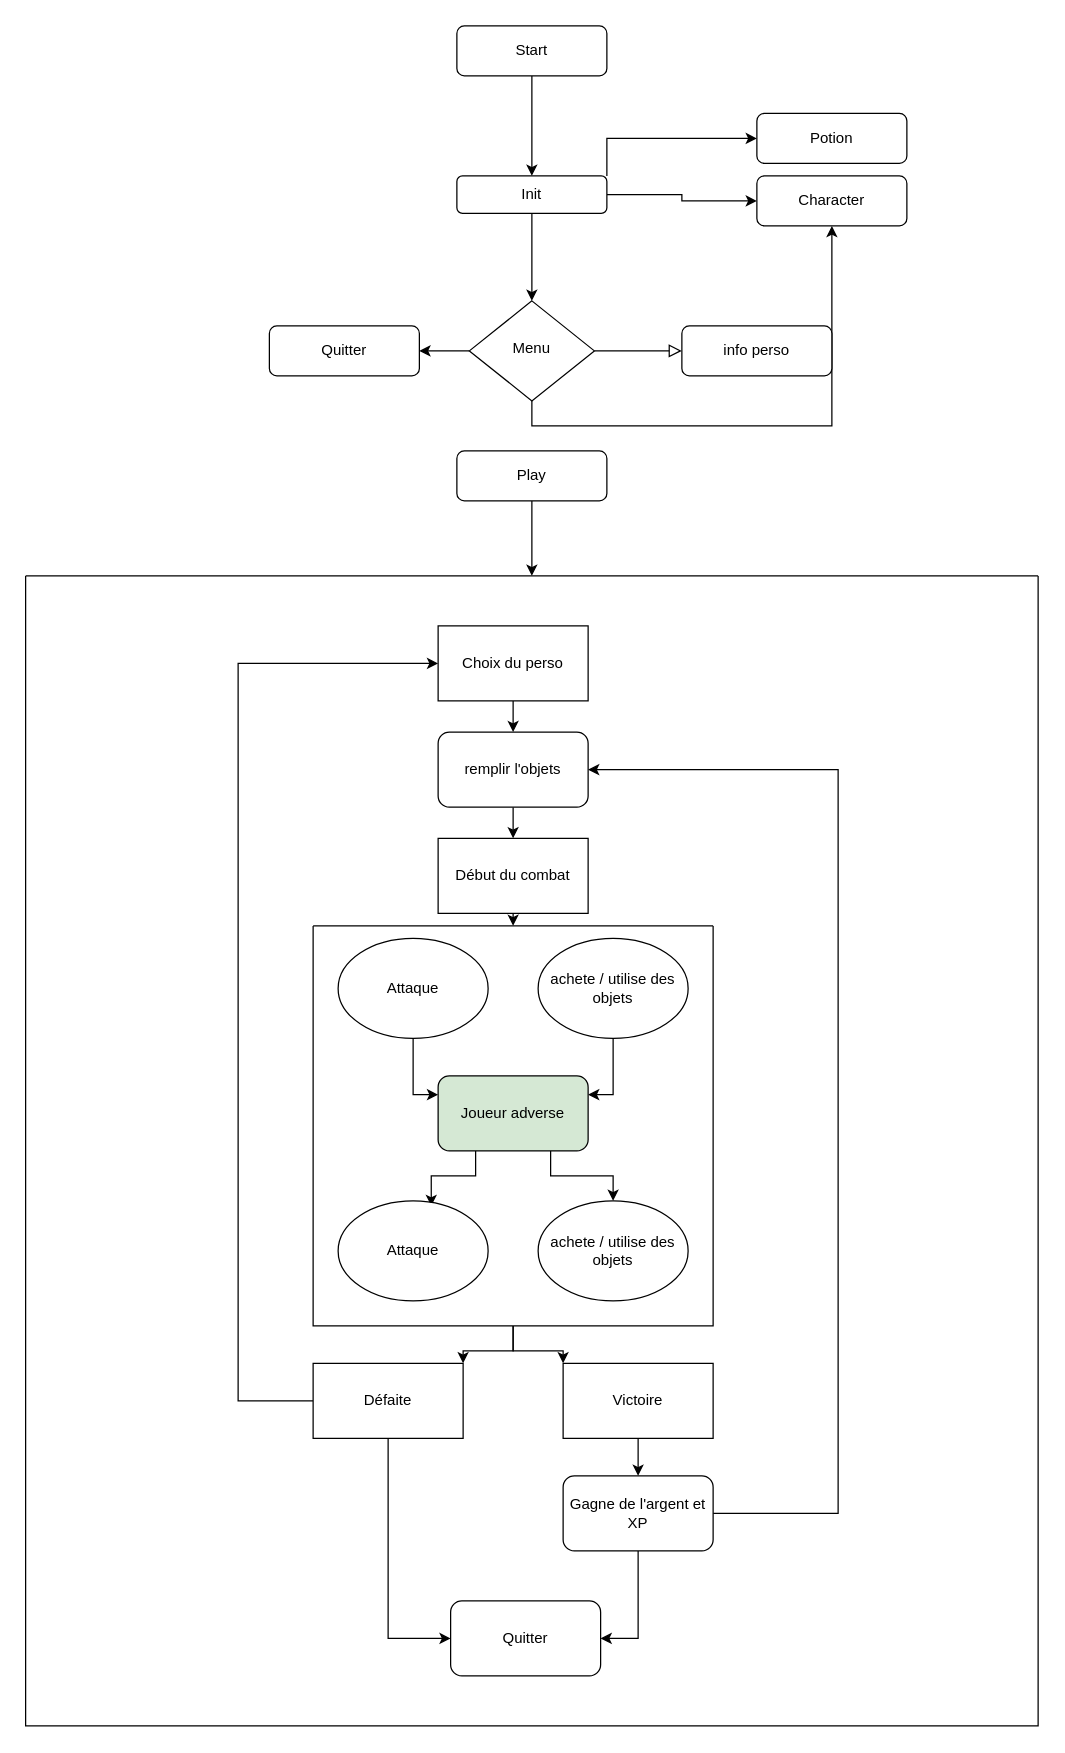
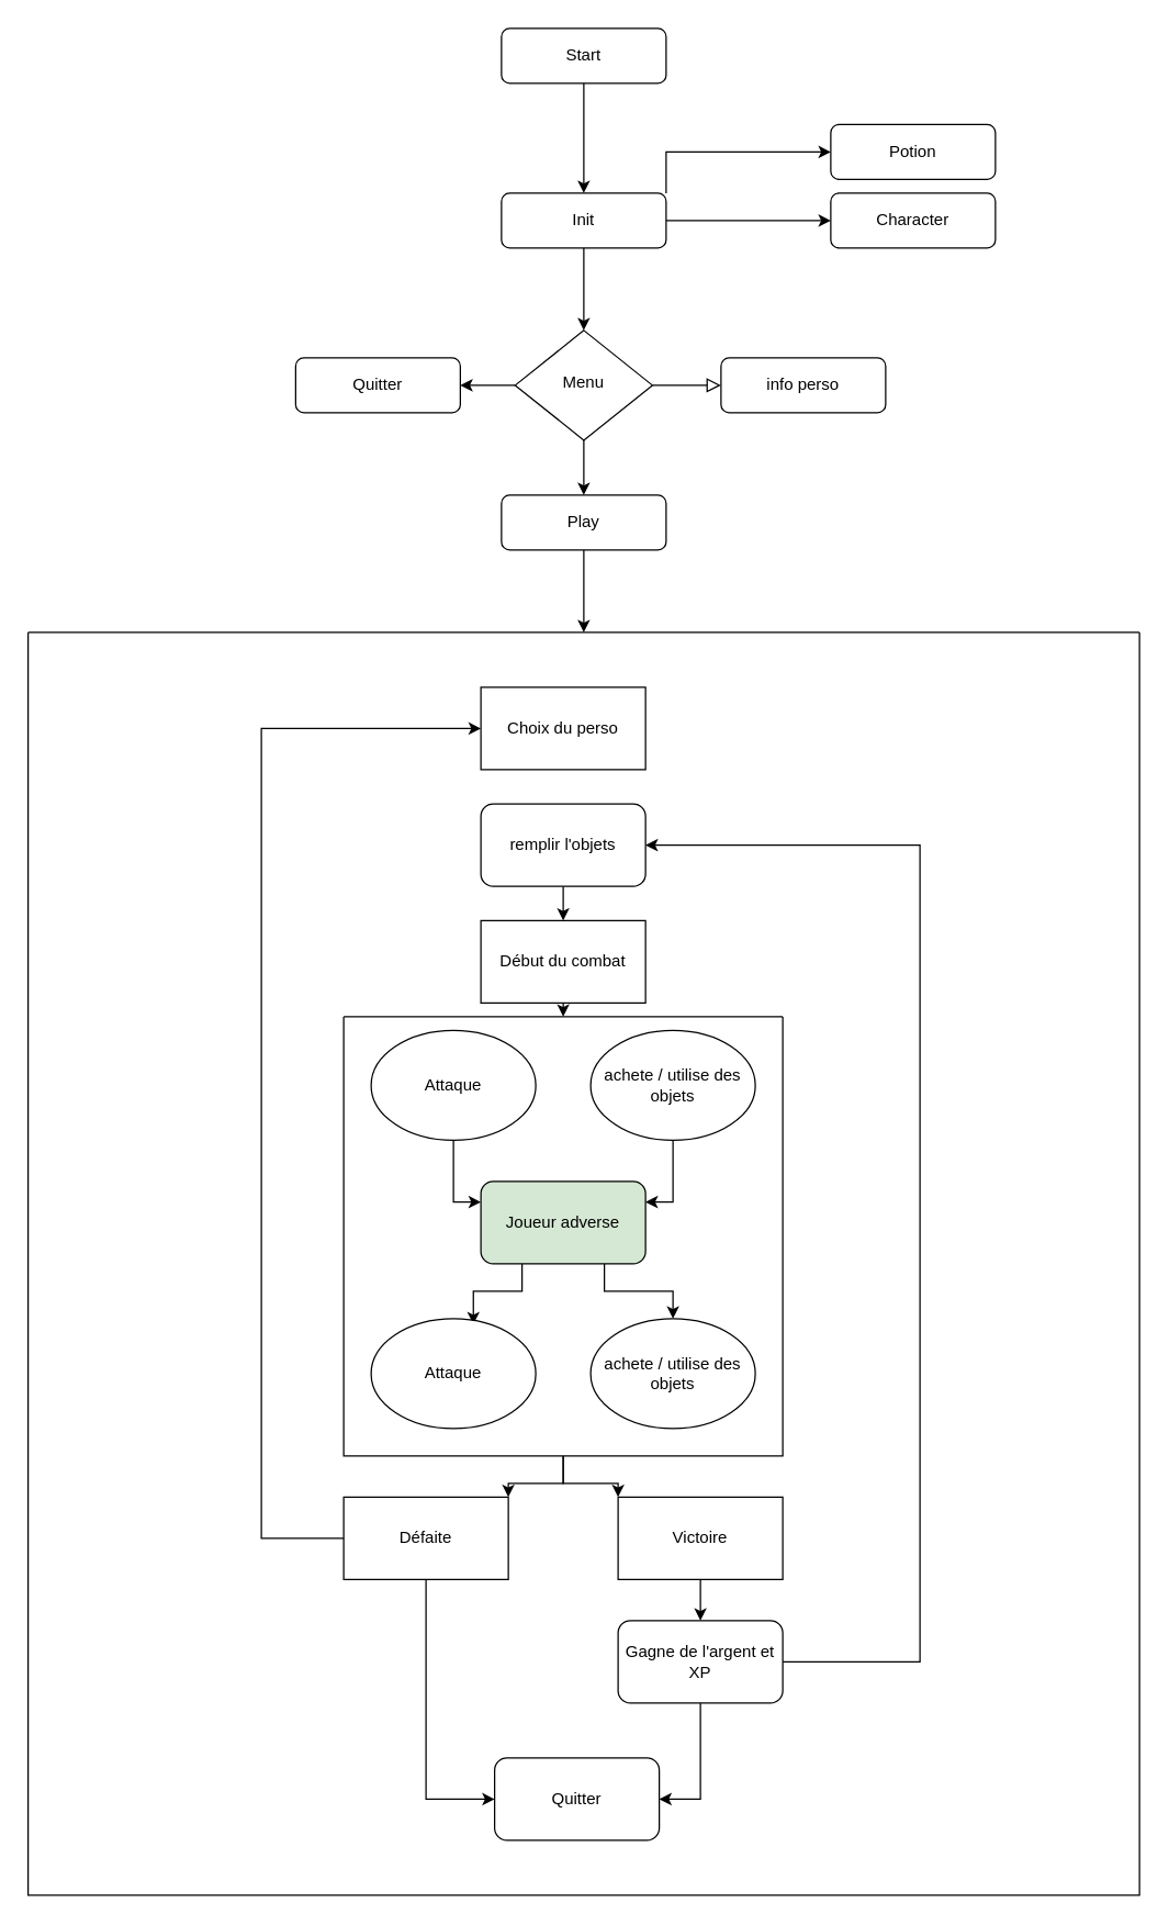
  <mxCell id="0" />
  <mxCell id="1" parent="0" />
  <mxCell id="2" style="edgeStyle=orthogonalEdgeStyle;rounded=0;orthogonalLoop=1;jettySize=auto;html=1;exitX=0.5;exitY=1;exitDx=0;exitDy=0;entryX=0.5;entryY=0;entryDx=0;entryDy=0;" edge="1" parent="1" source="3" target="15"><mxGeometry relative="1" as="geometry" /></mxCell>
  <mxCell id="3" value="Start" style="rounded=1;whiteSpace=wrap;html=1;fontSize=12;glass=0;strokeWidth=1;shadow=0;" parent="1" vertex="1"><mxGeometry x="365" y="20" width="120" height="40" as="geometry" /></mxCell>
  <mxCell id="4" value="" style="edgeStyle=orthogonalEdgeStyle;rounded=0;html=1;jettySize=auto;orthogonalLoop=1;fontSize=11;endArrow=block;endFill=0;endSize=8;strokeWidth=1;shadow=0;labelBackgroundColor=none;" parent="1" source="7" target="8" edge="1"><mxGeometry y="10" relative="1" as="geometry"><mxPoint as="offset" /></mxGeometry></mxCell>
  <mxCell id="5" style="edgeStyle=orthogonalEdgeStyle;rounded=0;orthogonalLoop=1;jettySize=auto;html=1;exitX=0;exitY=0.5;exitDx=0;exitDy=0;" parent="1" source="7" target="9" edge="1"><mxGeometry relative="1" as="geometry" /></mxCell>
- <mxCell id="6" style="edgeStyle=orthogonalEdgeStyle;rounded=0;orthogonalLoop=1;jettySize=auto;html=1;exitX=0.5;exitY=1;exitDx=0;exitDy=0;" edge="1" parent="1" source="7" target="16"><mxGeometry relative="1" as="geometry" /></mxCell>
+ <mxCell id="6" style="edgeStyle=orthogonalEdgeStyle;rounded=0;orthogonalLoop=1;jettySize=auto;html=1;exitX=0.5;exitY=1;exitDx=0;exitDy=0;entryX=0.5;entryY=0;entryDx=0;entryDy=0;" edge="1" parent="1" source="7" target="11"><mxGeometry relative="1" as="geometry" /></mxCell>
  <mxCell id="7" value="Menu" style="rhombus;whiteSpace=wrap;html=1;shadow=0;fontFamily=Helvetica;fontSize=12;align=center;strokeWidth=1;spacing=6;spacingTop=-4;" parent="1" vertex="1"><mxGeometry x="375" y="240" width="100" height="80" as="geometry" /></mxCell>
- <mxCell id="8" value="info perso" style="rounded=1;whiteSpace=wrap;html=1;fontSize=12;glass=0;strokeWidth=1;shadow=0;" parent="1" vertex="1"><mxGeometry x="545" y="260" width="120" height="40" as="geometry" /></mxCell>
+ <mxCell id="8" value="info perso" style="rounded=1;whiteSpace=wrap;html=1;fontSize=12;glass=0;strokeWidth=1;shadow=0;" parent="1" vertex="1"><mxGeometry x="525" y="260" width="120" height="40" as="geometry" /></mxCell>
  <mxCell id="9" value="Quitter" style="rounded=1;whiteSpace=wrap;html=1;fontSize=12;glass=0;strokeWidth=1;shadow=0;" parent="1" vertex="1"><mxGeometry x="215" y="260" width="120" height="40" as="geometry" /></mxCell>
  <mxCell id="10" style="edgeStyle=orthogonalEdgeStyle;rounded=0;orthogonalLoop=1;jettySize=auto;html=1;exitX=0.5;exitY=1;exitDx=0;exitDy=0;entryX=0.5;entryY=0;entryDx=0;entryDy=0;" edge="1" parent="1" source="11" target="18"><mxGeometry relative="1" as="geometry" /></mxCell>
  <mxCell id="11" value="Play" style="rounded=1;whiteSpace=wrap;html=1;fontSize=12;glass=0;strokeWidth=1;shadow=0;" parent="1" vertex="1"><mxGeometry x="365" y="360" width="120" height="40" as="geometry" /></mxCell>
  <mxCell id="12" style="edgeStyle=orthogonalEdgeStyle;rounded=0;orthogonalLoop=1;jettySize=auto;html=1;exitX=0.5;exitY=1;exitDx=0;exitDy=0;entryX=0.5;entryY=0;entryDx=0;entryDy=0;" edge="1" parent="1" source="15" target="7"><mxGeometry relative="1" as="geometry" /></mxCell>
  <mxCell id="13" style="edgeStyle=orthogonalEdgeStyle;rounded=0;orthogonalLoop=1;jettySize=auto;html=1;exitX=1;exitY=0.5;exitDx=0;exitDy=0;entryX=0;entryY=0.5;entryDx=0;entryDy=0;" edge="1" parent="1" source="15" target="16"><mxGeometry relative="1" as="geometry" /></mxCell>
  <mxCell id="14" style="edgeStyle=orthogonalEdgeStyle;rounded=0;orthogonalLoop=1;jettySize=auto;html=1;exitX=1;exitY=0;exitDx=0;exitDy=0;entryX=0;entryY=0.5;entryDx=0;entryDy=0;" edge="1" parent="1" source="15" target="17"><mxGeometry relative="1" as="geometry" /></mxCell>
- <mxCell id="15" value="Init" style="rounded=1;whiteSpace=wrap;html=1;fontSize=12;glass=0;strokeWidth=1;shadow=0;" parent="1" vertex="1"><mxGeometry x="365" y="140" width="120" height="30" as="geometry" /></mxCell>
+ <mxCell id="15" value="Init" style="rounded=1;whiteSpace=wrap;html=1;fontSize=12;glass=0;strokeWidth=1;shadow=0;" parent="1" vertex="1"><mxGeometry x="365" y="140" width="120" height="40" as="geometry" /></mxCell>
  <mxCell id="16" value="Character" style="rounded=1;whiteSpace=wrap;html=1;fontSize=12;glass=0;strokeWidth=1;shadow=0;" parent="1" vertex="1"><mxGeometry x="605" y="140" width="120" height="40" as="geometry" /></mxCell>
  <mxCell id="17" value="Potion" style="rounded=1;whiteSpace=wrap;html=1;fontSize=12;glass=0;strokeWidth=1;shadow=0;" vertex="1" parent="1"><mxGeometry x="605" y="90" width="120" height="40" as="geometry" /></mxCell>
  <mxCell id="18" value="" style="swimlane;startSize=0;" vertex="1" parent="1"><mxGeometry x="20" y="460" width="810" height="920" as="geometry" /></mxCell>
- <mxCell id="19" style="edgeStyle=orthogonalEdgeStyle;rounded=0;orthogonalLoop=1;jettySize=auto;html=1;exitX=0.5;exitY=1;exitDx=0;exitDy=0;entryX=0.5;entryY=0;entryDx=0;entryDy=0;" edge="1" parent="18" source="20" target="22"><mxGeometry relative="1" as="geometry" /></mxCell>
  <mxCell id="20" value="Choix du perso" style="rounded=0;whiteSpace=wrap;html=1;" vertex="1" parent="18"><mxGeometry x="330" y="40" width="120" height="60" as="geometry" /></mxCell>
  <mxCell id="21" style="edgeStyle=orthogonalEdgeStyle;rounded=0;orthogonalLoop=1;jettySize=auto;html=1;exitX=0.5;exitY=1;exitDx=0;exitDy=0;entryX=0.5;entryY=0;entryDx=0;entryDy=0;" edge="1" parent="18" source="22" target="24"><mxGeometry relative="1" as="geometry" /></mxCell>
  <mxCell id="22" value="remplir l'objets" style="rounded=1;whiteSpace=wrap;html=1;" vertex="1" parent="18"><mxGeometry x="330" y="125" width="120" height="60" as="geometry" /></mxCell>
  <mxCell id="23" style="edgeStyle=orthogonalEdgeStyle;rounded=0;orthogonalLoop=1;jettySize=auto;html=1;exitX=0.5;exitY=1;exitDx=0;exitDy=0;entryX=0.5;entryY=0;entryDx=0;entryDy=0;" edge="1" parent="18" source="24" target="36"><mxGeometry relative="1" as="geometry" /></mxCell>
  <mxCell id="24" value="Début du combat" style="rounded=0;whiteSpace=wrap;html=1;" vertex="1" parent="18"><mxGeometry x="330" y="210" width="120" height="60" as="geometry" /></mxCell>
  <mxCell id="25" style="edgeStyle=orthogonalEdgeStyle;rounded=0;orthogonalLoop=1;jettySize=auto;html=1;exitX=0.5;exitY=1;exitDx=0;exitDy=0;entryX=0;entryY=0.25;entryDx=0;entryDy=0;" edge="1" parent="18" source="26" target="31"><mxGeometry relative="1" as="geometry" /></mxCell>
  <mxCell id="26" value="Attaque" style="ellipse;whiteSpace=wrap;html=1;" vertex="1" parent="18"><mxGeometry x="250" y="290" width="120" height="80" as="geometry" /></mxCell>
  <mxCell id="27" style="edgeStyle=orthogonalEdgeStyle;rounded=0;orthogonalLoop=1;jettySize=auto;html=1;exitX=0.5;exitY=1;exitDx=0;exitDy=0;entryX=1;entryY=0.25;entryDx=0;entryDy=0;" edge="1" parent="18" source="28" target="31"><mxGeometry relative="1" as="geometry" /></mxCell>
  <mxCell id="28" value="achete / utilise des objets" style="ellipse;whiteSpace=wrap;html=1;" vertex="1" parent="18"><mxGeometry x="410" y="290" width="120" height="80" as="geometry" /></mxCell>
  <mxCell id="29" style="edgeStyle=orthogonalEdgeStyle;rounded=0;orthogonalLoop=1;jettySize=auto;html=1;exitX=0.25;exitY=1;exitDx=0;exitDy=0;entryX=0.621;entryY=0.051;entryDx=0;entryDy=0;entryPerimeter=0;" edge="1" parent="18" source="31" target="32"><mxGeometry relative="1" as="geometry" /></mxCell>
  <mxCell id="30" style="edgeStyle=orthogonalEdgeStyle;rounded=0;orthogonalLoop=1;jettySize=auto;html=1;exitX=0.75;exitY=1;exitDx=0;exitDy=0;entryX=0.5;entryY=0;entryDx=0;entryDy=0;" edge="1" parent="18" source="31" target="33"><mxGeometry relative="1" as="geometry" /></mxCell>
  <mxCell id="31" value="Joueur adverse" style="rounded=1;whiteSpace=wrap;html=1;fillColor=#d5e8d4;" vertex="1" parent="18"><mxGeometry x="330" y="400" width="120" height="60" as="geometry" /></mxCell>
  <mxCell id="32" value="Attaque" style="ellipse;whiteSpace=wrap;html=1;" vertex="1" parent="18"><mxGeometry x="250" y="500" width="120" height="80" as="geometry" /></mxCell>
  <mxCell id="33" value="achete / utilise des objets" style="ellipse;whiteSpace=wrap;html=1;" vertex="1" parent="18"><mxGeometry x="410" y="500" width="120" height="80" as="geometry" /></mxCell>
  <mxCell id="34" style="edgeStyle=orthogonalEdgeStyle;rounded=0;orthogonalLoop=1;jettySize=auto;html=1;exitX=0.5;exitY=1;exitDx=0;exitDy=0;entryX=1;entryY=0;entryDx=0;entryDy=0;" edge="1" parent="18" source="36" target="39"><mxGeometry relative="1" as="geometry" /></mxCell>
  <mxCell id="35" style="edgeStyle=orthogonalEdgeStyle;rounded=0;orthogonalLoop=1;jettySize=auto;html=1;exitX=0.5;exitY=1;exitDx=0;exitDy=0;entryX=0;entryY=0;entryDx=0;entryDy=0;" edge="1" parent="18" source="36" target="41"><mxGeometry relative="1" as="geometry" /></mxCell>
  <mxCell id="36" value="" style="swimlane;startSize=0;" vertex="1" parent="18"><mxGeometry x="230" y="280" width="320" height="320" as="geometry" /></mxCell>
  <mxCell id="37" style="edgeStyle=orthogonalEdgeStyle;rounded=0;orthogonalLoop=1;jettySize=auto;html=1;exitX=0;exitY=0.5;exitDx=0;exitDy=0;entryX=0;entryY=0.5;entryDx=0;entryDy=0;" edge="1" parent="18" source="39" target="20"><mxGeometry relative="1" as="geometry"><Array as="points"><mxPoint x="170" y="660" /><mxPoint x="170" y="70" /></Array></mxGeometry></mxCell>
  <mxCell id="38" style="edgeStyle=orthogonalEdgeStyle;rounded=0;orthogonalLoop=1;jettySize=auto;html=1;exitX=0.5;exitY=1;exitDx=0;exitDy=0;entryX=0;entryY=0.5;entryDx=0;entryDy=0;" edge="1" parent="18" source="39" target="45"><mxGeometry relative="1" as="geometry" /></mxCell>
  <mxCell id="39" value="Défaite" style="rounded=0;whiteSpace=wrap;html=1;" vertex="1" parent="18"><mxGeometry x="230" y="630" width="120" height="60" as="geometry" /></mxCell>
  <mxCell id="40" style="edgeStyle=orthogonalEdgeStyle;rounded=0;orthogonalLoop=1;jettySize=auto;html=1;exitX=0.5;exitY=1;exitDx=0;exitDy=0;entryX=0.5;entryY=0;entryDx=0;entryDy=0;" edge="1" parent="18" source="41" target="44"><mxGeometry relative="1" as="geometry" /></mxCell>
  <mxCell id="41" value="Victoire" style="rounded=0;whiteSpace=wrap;html=1;" vertex="1" parent="18"><mxGeometry x="430" y="630" width="120" height="60" as="geometry" /></mxCell>
  <mxCell id="42" style="edgeStyle=orthogonalEdgeStyle;rounded=0;orthogonalLoop=1;jettySize=auto;html=1;exitX=0.5;exitY=1;exitDx=0;exitDy=0;entryX=1;entryY=0.5;entryDx=0;entryDy=0;" edge="1" parent="18" source="44" target="45"><mxGeometry relative="1" as="geometry" /></mxCell>
  <mxCell id="43" style="edgeStyle=orthogonalEdgeStyle;rounded=0;orthogonalLoop=1;jettySize=auto;html=1;exitX=1;exitY=0.5;exitDx=0;exitDy=0;entryX=1;entryY=0.5;entryDx=0;entryDy=0;" edge="1" parent="18" source="44" target="22"><mxGeometry relative="1" as="geometry"><Array as="points"><mxPoint x="650" y="750" /><mxPoint x="650" y="155" /></Array></mxGeometry></mxCell>
  <mxCell id="44" value="Gagne de l'argent et XP" style="rounded=1;whiteSpace=wrap;html=1;" vertex="1" parent="18"><mxGeometry x="430" y="720" width="120" height="60" as="geometry" /></mxCell>
  <mxCell id="45" value="Quitter" style="rounded=1;whiteSpace=wrap;html=1;" vertex="1" parent="18"><mxGeometry x="340" y="820" width="120" height="60" as="geometry" /></mxCell>
